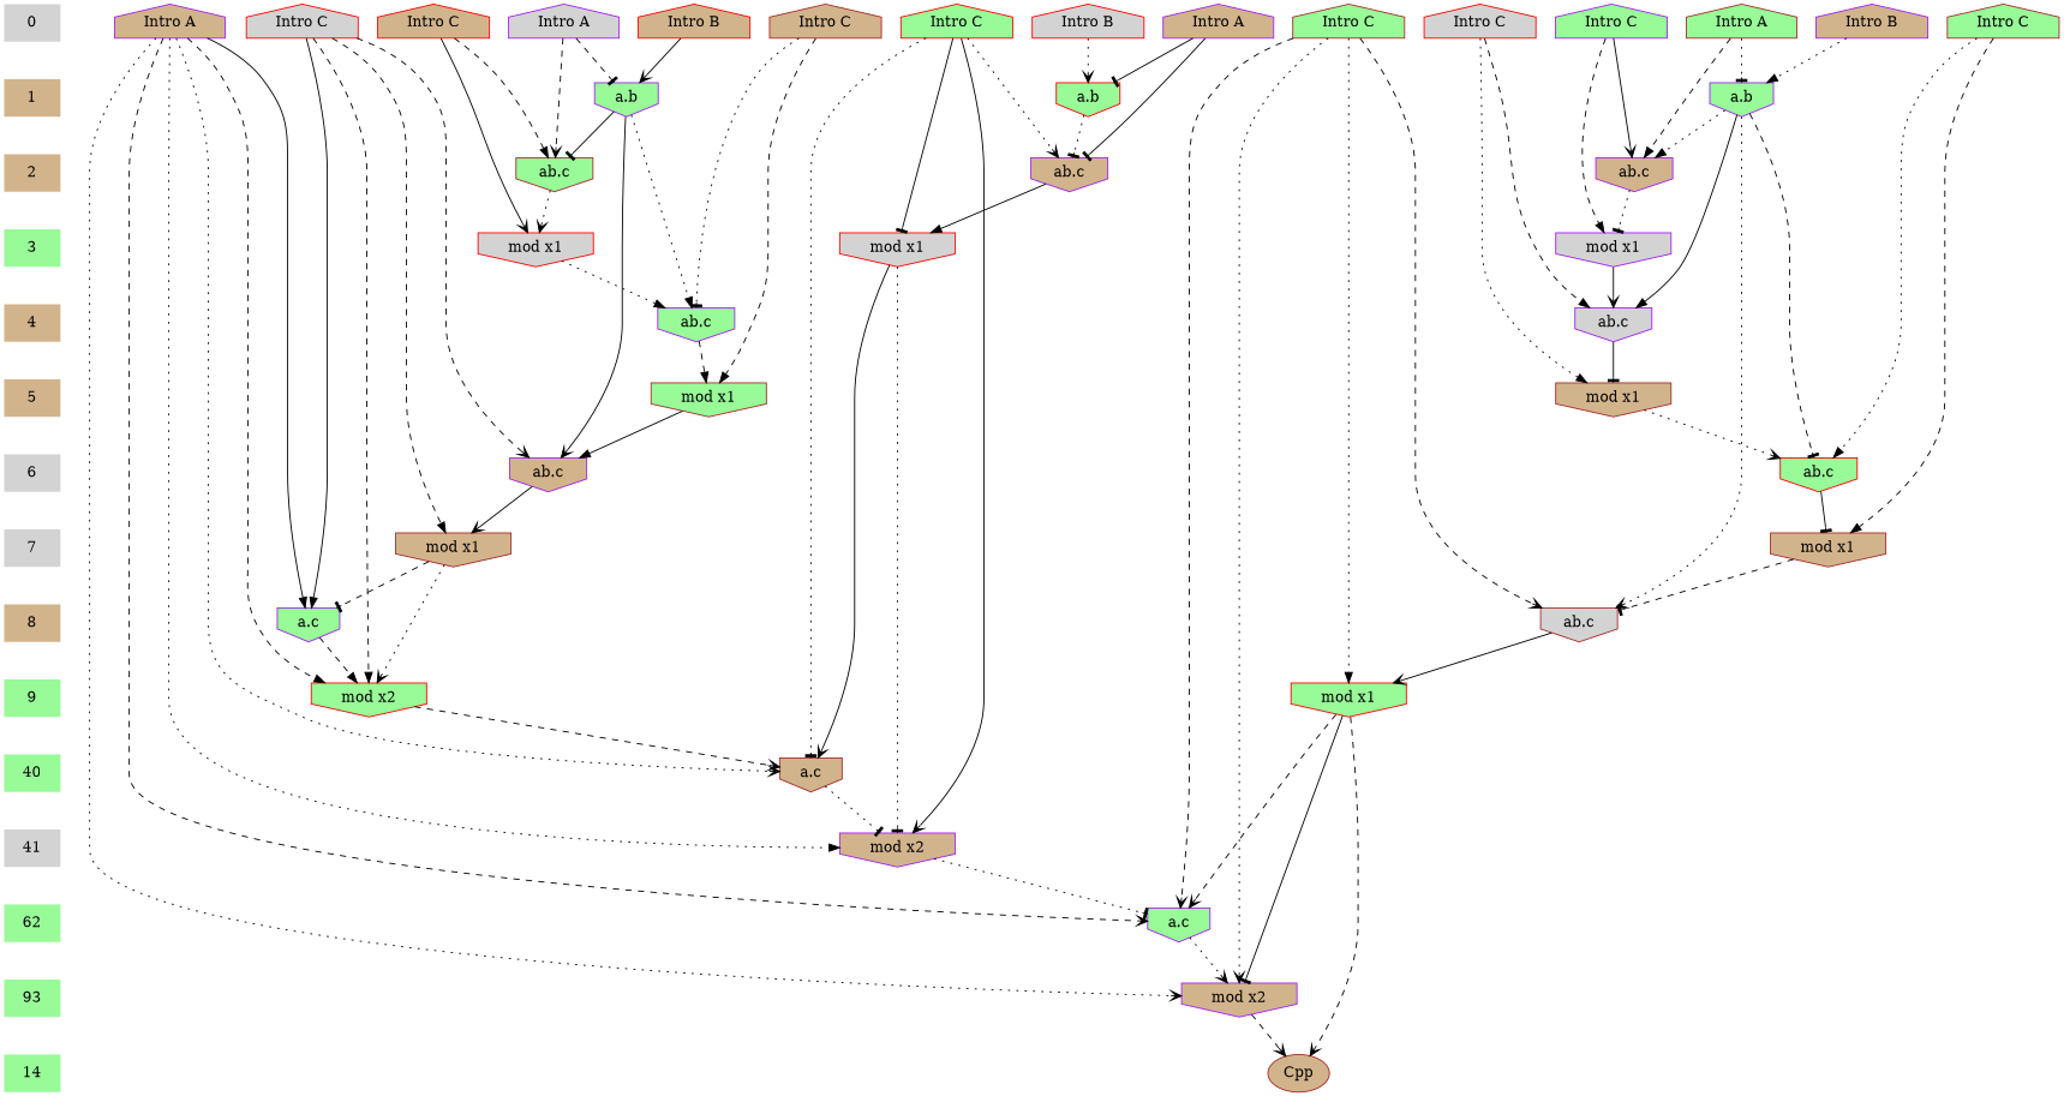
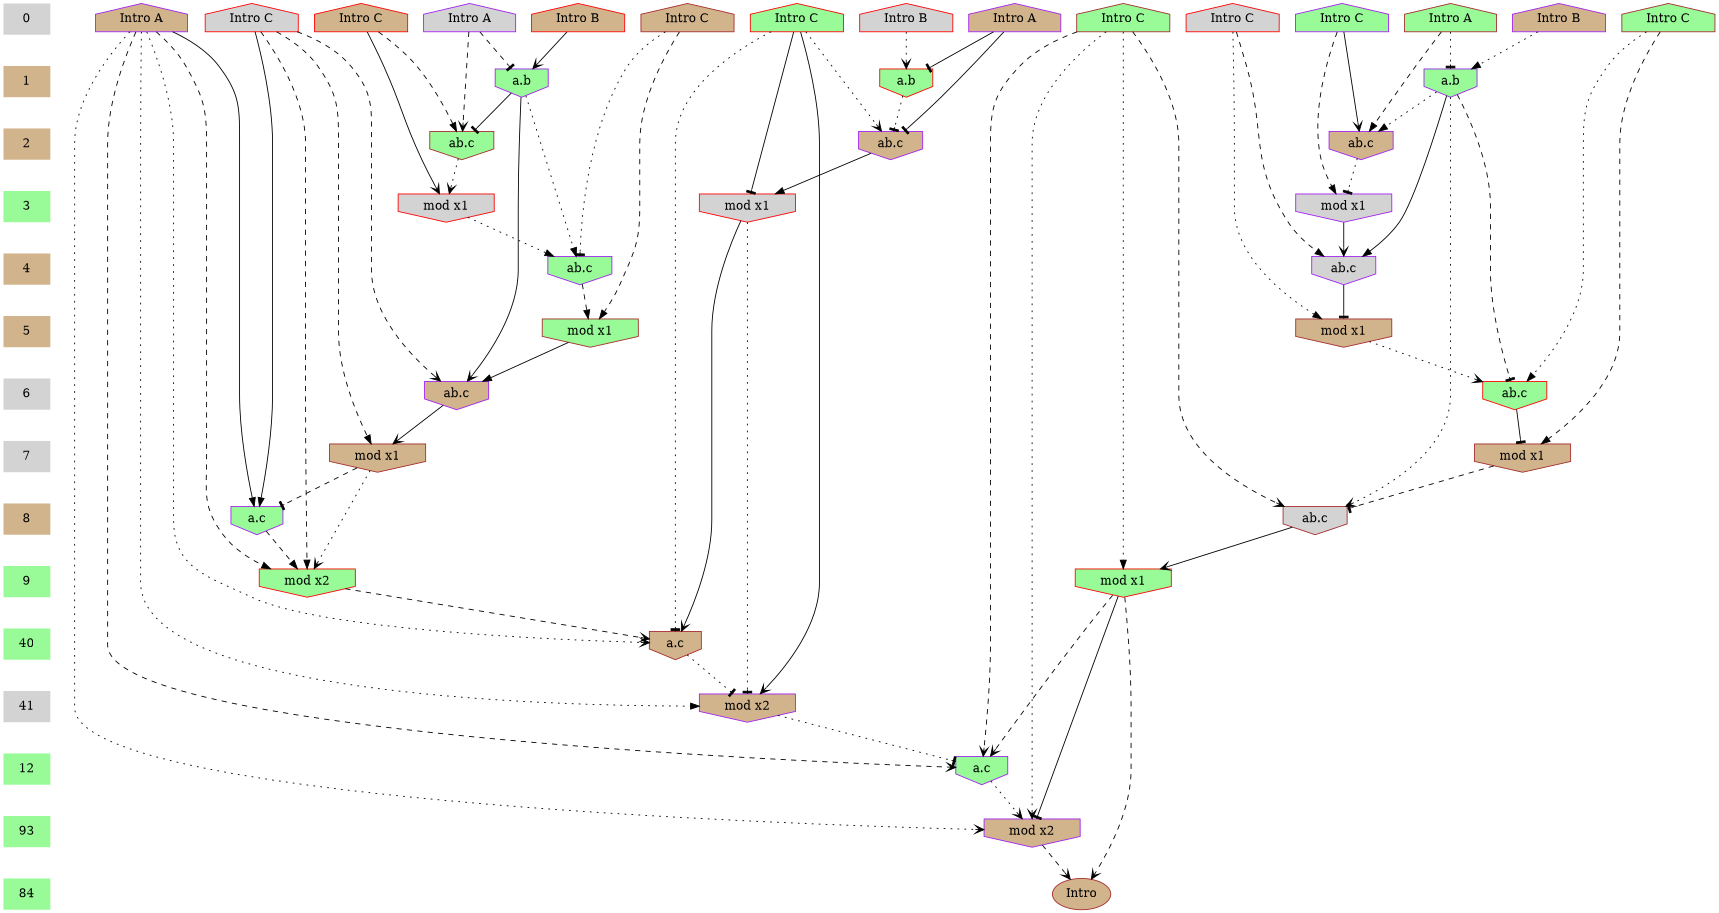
  digraph {
    ranksep=.5
    node [color=brown fillcolor=palegreen shape=invhouse style=filled]
    edge [style=dotted arrowhead=vee]
    0 [fillcolor=lightgrey shape=plaintext]
    n2 [color=purple fillcolor=tan label="Intro B" shape=house]
    n3 [color=purple fillcolor=tan label="Intro A" shape=house]
    n4 [color=red fillcolor=tan label="Intro B" shape=house]
    n5 [label="Intro A" shape=house]
    n6 [color=purple fillcolor=lightgrey label="Intro A" shape=house]
    n7 [color=red fillcolor=lightgrey label="Intro B" shape=house]
    n8 [color=purple fillcolor=tan label="Intro A" shape=house]
    n9 [fillcolor=tan label="Intro C" shape=house]
    n10 [color=purple label="Intro C" shape=house]
    n11 [color=red fillcolor=lightgrey label="Intro C" shape=house]
    n12 [label="Intro C" shape=house]
    n13 [color=red fillcolor=lightgrey label="Intro C" shape=house]
    n14 [color=red fillcolor=tan label="Intro C" shape=house]
    n15 [label="Intro C" shape=house]
    n16 [color=red label="Intro C" shape=house]
    1 [color=red fillcolor=tan shape=plaintext]
    n18 [color=purple label="a.b"]
    n19 [color=red label="a.b"]
    n20 [color=purple label="a.b"]
    2 [fillcolor=tan shape=plaintext]
    n22 [color=purple fillcolor=tan label="ab.c"]
    n23 [label="ab.c"]
    n24 [color=purple fillcolor=tan label="ab.c"]
    3 [shape=plaintext]
    n26 [color=red fillcolor=lightgrey label="mod x1"]
    n27 [color=red fillcolor=lightgrey label="mod x1"]
    n28 [color=purple fillcolor=lightgrey label="mod x1"]
    4 [color=purple fillcolor=tan shape=plaintext]
    n30 [color=purple label="ab.c"]
    n31 [color=purple fillcolor=lightgrey label="ab.c"]
    5 [color=red fillcolor=tan shape=plaintext]
    n33 [label="mod x1"]
    n34 [fillcolor=tan label="mod x1"]
    6 [fillcolor=lightgrey shape=plaintext]
    n36 [color=purple fillcolor=tan label="ab.c"]
    n37 [color=red label="ab.c"]
    7 [fillcolor=lightgrey shape=plaintext]
    n39 [fillcolor=tan label="mod x1"]
    n40 [fillcolor=tan label="mod x1"]
    8 [fillcolor=tan shape=plaintext]
    n42 [color=purple label="a.c"]
    n43 [fillcolor=lightgrey label="ab.c"]
    9 [color=red shape=plaintext]
    n45 [color=red label="mod x2"]
    n46 [color=red label="mod x1"]
    n47 [color=red label=40 shape=plaintext]
    n48 [fillcolor=tan label="a.c"]
    n49 [fillcolor=lightgrey label=41 shape=plaintext]
    n50 [color=purple fillcolor=tan label="mod x2"]
-   12 [shape=plaintext label=62]
+   12 [shape=plaintext]
    n52 [color=purple label="a.c"]
    n53 [color=red label=93 shape=plaintext]
    n54 [color=purple fillcolor=tan label="mod x2"]
-   14 [shape=plaintext]
-   n56 [fillcolor=tan label=Cpp shape=""]
+   14 [shape=plaintext label=84]
+   n56 [fillcolor=tan label=Intro shape=""]
    subgraph sub_1 {
      rank=same
      0
      n2
      n3
      n4
      n5
      n6
      n7
      n8
      n9
      n10
      n11
      n12
      n13
      n14
      n15
      n16
    }
    subgraph sub_2 {
      rank=same
      1
      n18
      n19
      n20
    }
    subgraph sub_3 {
      rank=same
      2
      n22
      n23
      n24
    }
    subgraph sub_4 {
      rank=same
      3
      n26
      n27
      n28
    }
    subgraph sub_5 {
      rank=same
      4
      n30
      n31
    }
    subgraph sub_6 {
      rank=same
      5
      n33
      n34
    }
    subgraph sub_7 {
      rank=same
      6
      n36
      n37
    }
    subgraph sub_8 {
      rank=same
      7
      n39
      n40
    }
    subgraph sub_9 {
      rank=same
      8
      n42
      n43
    }
    subgraph sub_10 {
      rank=same
      9
      n45
      n46
    }
    subgraph sub_11 {
      rank=same
      n47
      n48
    }
    subgraph sub_12 {
      rank=same
      n49
      n50
    }
    subgraph sub_13 {
      rank=same
      12
      n52
    }
    subgraph sub_14 {
      rank=same
      n53
      n54
    }
    subgraph sub_15 {
      rank=same
      14
      n56
    }
    0 -> 1 [style=invis arrowhead=""]
    n2 -> n18 [arrowhead=normal]
    n3 -> n42 [arrowhead=normal style=solid]
    n3 -> n45 [arrowhead=normal style=dashed]
    n3 -> n48
    n3 -> n50 [arrowhead=normal]
    n3 -> n52 [style=dashed]
    n3 -> n54
    n4 -> n20 [style=solid]
    n5 -> n18 [arrowhead=tee]
    n5 -> n24 [arrowhead=normal style=dashed]
    n6 -> n20 [arrowhead=tee style=dashed]
    n6 -> n23 [style=dashed]
    n7 -> n19
    n8 -> n19 [arrowhead=tee style=solid]
    n8 -> n22 [arrowhead=tee style=solid]
    n9 -> n30 [arrowhead=tee]
    n9 -> n33 [arrowhead=normal style=dashed]
    n10 -> n24 [style=solid]
    n10 -> n28 [arrowhead=normal style=dashed]
    n11 -> n36 [style=dashed]
    n11 -> n40 [arrowhead=normal style=dashed]
    n11 -> n42 [arrowhead=normal style=solid]
    n11 -> n45 [arrowhead=normal style=dashed]
    n12 -> n37 [arrowhead=normal]
    n12 -> n39 [arrowhead=normal style=dashed]
    n13 -> n31 [arrowhead=normal style=dashed]
    n13 -> n34 [arrowhead=normal]
    n14 -> n23 [arrowhead=normal style=dashed]
    n14 -> n27 [style=solid]
    n15 -> n43 [style=dashed]
    n15 -> n46 [arrowhead=normal]
    n15 -> n52 [style=dashed]
    n15 -> n54
    n16 -> n22
    n16 -> n26 [arrowhead=tee style=solid]
    n16 -> n48 [arrowhead=tee]
    n16 -> n50 [style=solid]
    1 -> 2 [style=invis arrowhead=""]
    n18 -> n24 [arrowhead=normal]
    n18 -> n31 [arrowhead=normal style=solid]
    n18 -> n37 [arrowhead=tee style=dashed]
    n18 -> n43
    n19 -> n22 [arrowhead=tee]
    n20 -> n23 [arrowhead=tee style=solid]
    n20 -> n30 [arrowhead=normal]
    n20 -> n36 [style=solid]
    2 -> 3 [style=invis arrowhead=""]
    n22 -> n26 [arrowhead=normal style=solid]
    n23 -> n27
    n24 -> n28 [arrowhead=tee]
    3 -> 4 [style=invis arrowhead=""]
    n26 -> n48 [style=solid]
    n26 -> n50 [arrowhead=tee]
    n27 -> n30 [arrowhead=normal]
    n28 -> n31 [style=solid]
    4 -> 5 [style=invis arrowhead=""]
    n30 -> n33 [arrowhead=normal style=dashed]
    n31 -> n34 [arrowhead=tee style=solid]
    5 -> 6 [style=invis arrowhead=""]
    n33 -> n36 [arrowhead=normal style=solid]
    n34 -> n37
    6 -> 7 [style=invis arrowhead=""]
    n36 -> n40 [style=solid]
    n37 -> n39 [arrowhead=tee style=solid]
    7 -> 8 [style=invis arrowhead=""]
    n39 -> n43 [arrowhead=tee style=dashed]
    n40 -> n42 [arrowhead=tee style=dashed]
    n40 -> n45
    8 -> 9 [style=invis arrowhead=""]
    n42 -> n45 [arrowhead=normal style=dashed]
    n43 -> n46 [style=solid]
    9 -> n47 [style=invis arrowhead=""]
    n45 -> n48 [style=dashed]
    n46 -> n52 [style=dashed]
    n46 -> n54 [arrowhead=tee style=solid]
    n46 -> n56 [style=dashed]
    n47 -> n49 [style=invis arrowhead=""]
    n48 -> n50 [arrowhead=tee]
    n49 -> 12 [style=invis arrowhead=""]
    n50 -> n52 [arrowhead=tee]
    12 -> n53 [style=invis arrowhead=""]
    n52 -> n54
    n53 -> 14 [style=invis arrowhead=""]
    n54 -> n56 [style=dashed]
  }
